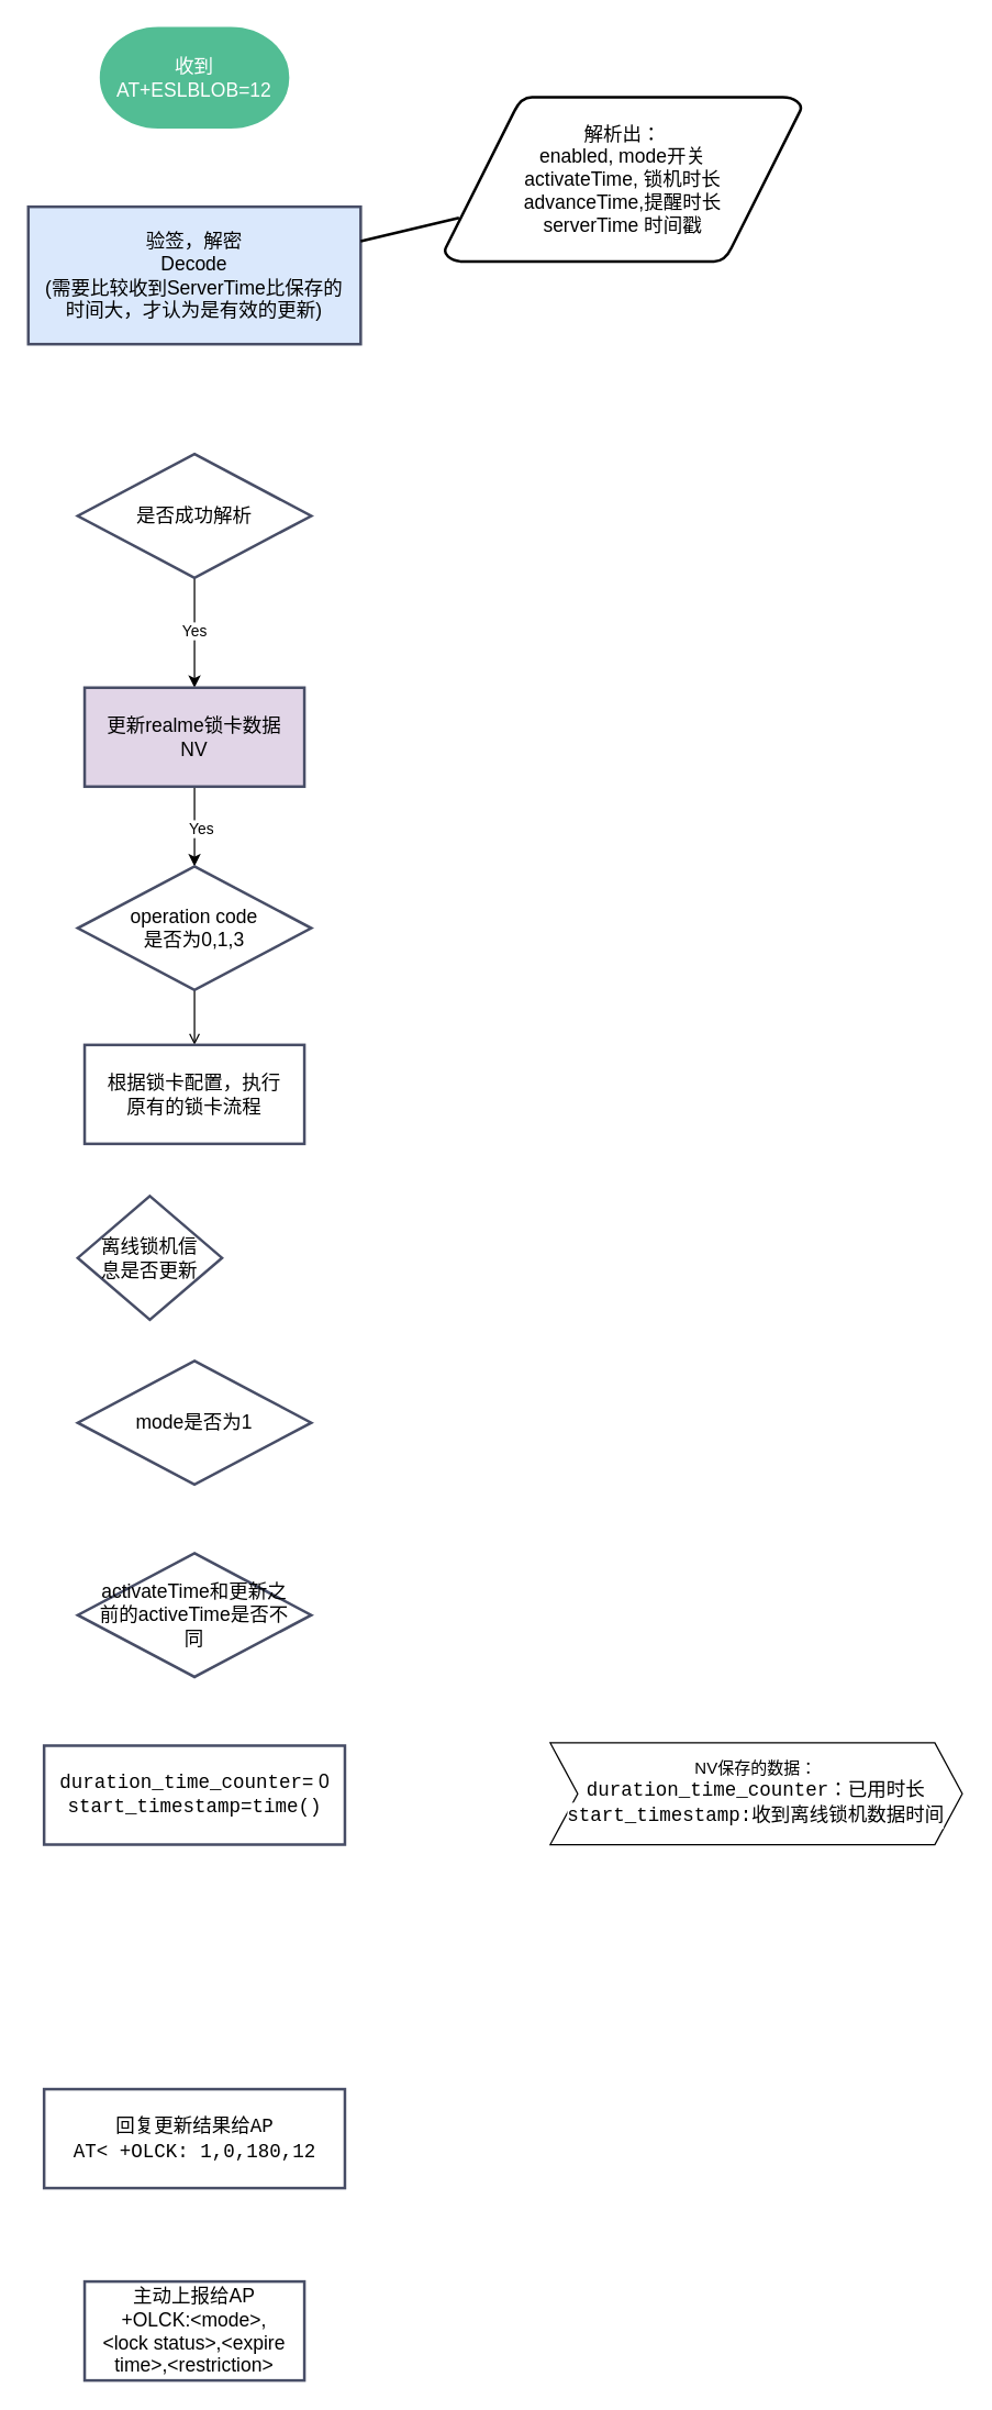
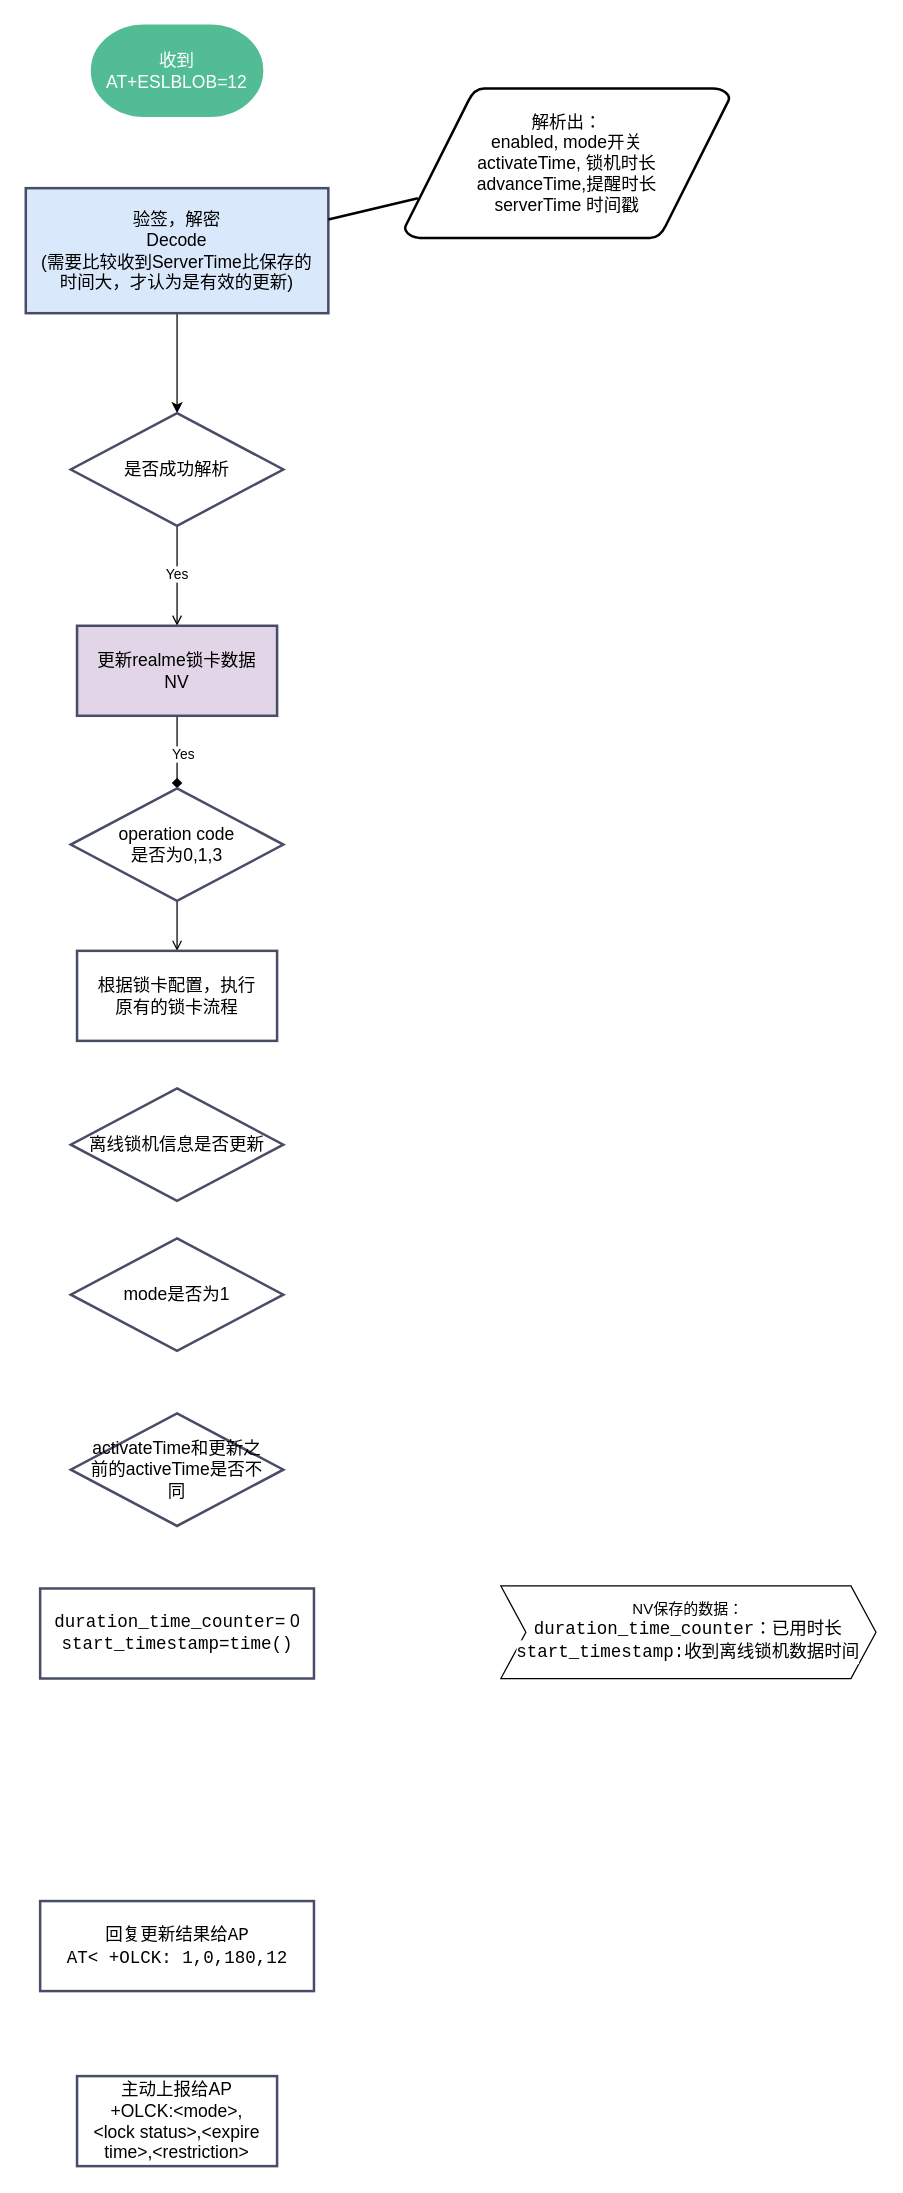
  <mxCell id="0" />
  <mxCell id="1" parent="0" />
  <mxCell id="2" value="收到AT+ESLBLOB=12" style="fontSize=14;zwfType=basicShape;strokeWidth=2;html=1;shape=mxgraph.flowchart.terminator;whiteSpace=wrap;strokeColor=#52BD94;fontColor=#FFFFFF;fillColor=#52BD94;" vertex="1" parent="1"><mxGeometry x="73" y="20" width="136" height="72" as="geometry" /></mxCell>
+ <mxCell id="3" value="" style="edgeStyle=orthogonalEdgeStyle;rounded=0;orthogonalLoop=1;jettySize=auto;html=1;" edge="1" parent="1" source="4" target="9"><mxGeometry relative="1" as="geometry" /></mxCell>
  <mxCell id="4" value="验签，解密&lt;br&gt;Decode&lt;br&gt;(需要比较收到ServerTime比保存的时间大，才认为是有效的更新)" style="fontSize=14;spacingLeft=10;spacingRight=10;zwfType=basicShape;rounded=0;strokeWidth=2;strokeColor=#474D66;whiteSpace=wrap;html=1;fillColor=#dae8fc;" vertex="1" parent="1"><mxGeometry x="20" y="150" width="242" height="100" as="geometry" /></mxCell>
  <mxCell id="5" value="&lt;span&gt;解析出：&lt;/span&gt;&lt;br&gt;&lt;span&gt;enabled, mode开关&lt;br&gt;activateTime, 锁机时长&lt;br&gt;advanceTime,提醒时长&lt;br&gt;serverTime 时间戳&lt;/span&gt;" style="fontSize=14;spacingLeft=10;spacingRight=10;zwfType=basicShape;shape=mxgraph.flowchart.data;html=1;strokeWidth=2;perimeter=parallelogramPerimeter;whiteSpace=wrap;rounded=1;arcSize=12;size=0.23;" vertex="1" parent="1"><mxGeometry x="323" y="70" width="260" height="120" as="geometry" /></mxCell>
  <mxCell id="6" value="" style="spacingLeft=10;spacingRight=10;zwfType=line;endArrow=none;html=1;startSize=14;endSize=14;strokeLinecap=round;sourcePerimeterSpacing=8;targetPerimeterSpacing=8;strokeWidth=2;exitX=1;exitY=0.25;exitDx=0;exitDy=0;" edge="1" parent="1" source="4" target="5"><mxGeometry width="160" height="10" relative="1" as="geometry"><mxPoint x="273" y="180" as="sourcePoint" /><mxPoint x="433" y="170" as="targetPoint" /></mxGeometry></mxCell>
- <mxCell id="7" value="" style="edgeStyle=orthogonalEdgeStyle;rounded=0;orthogonalLoop=1;jettySize=auto;html=1;" edge="1" parent="1" source="9" target="12"><mxGeometry relative="1" as="geometry" /></mxCell>
+ <mxCell id="7" value="" style="edgeStyle=orthogonalEdgeStyle;rounded=0;orthogonalLoop=1;jettySize=auto;html=1;endArrow=open;" edge="1" parent="1" source="9" target="12"><mxGeometry relative="1" as="geometry" /></mxCell>
  <mxCell id="8" value="Yes" style="edgeLabel;html=1;align=center;verticalAlign=middle;resizable=0;points=[];" vertex="1" connectable="0" parent="7"><mxGeometry x="-0.058" y="-1" relative="1" as="geometry"><mxPoint as="offset" /></mxGeometry></mxCell>
  <mxCell id="9" value="是否成功解析" style="fontSize=14;spacingLeft=10;spacingRight=10;zwfType=basicShape;strokeWidth=2;rhombus;whiteSpace=wrap;html=1;strokeColor=#474D66;" vertex="1" parent="1"><mxGeometry x="56" y="330" width="170" height="90" as="geometry" /></mxCell>
- <mxCell id="10" value="" style="edgeStyle=orthogonalEdgeStyle;rounded=0;orthogonalLoop=1;jettySize=auto;html=1;" edge="1" parent="1" source="12" target="14"><mxGeometry relative="1" as="geometry" /></mxCell>
+ <mxCell id="10" value="" style="edgeStyle=orthogonalEdgeStyle;rounded=0;orthogonalLoop=1;jettySize=auto;html=1;endArrow=diamond;" edge="1" parent="1" source="12" target="14"><mxGeometry relative="1" as="geometry" /></mxCell>
  <mxCell id="11" value="Yes" style="edgeLabel;html=1;align=center;verticalAlign=middle;resizable=0;points=[];" vertex="1" connectable="0" parent="10"><mxGeometry x="0.045" y="4" relative="1" as="geometry"><mxPoint as="offset" /></mxGeometry></mxCell>
  <mxCell id="12" value="更新realme锁卡数据NV" style="fontSize=14;spacingLeft=10;spacingRight=10;zwfType=basicShape;rounded=0;strokeWidth=2;strokeColor=#474D66;whiteSpace=wrap;html=1;fillColor=#e1d5e7;" vertex="1" parent="1"><mxGeometry x="61" y="500" width="160" height="72" as="geometry" /></mxCell>
  <mxCell id="13" style="edgeStyle=orthogonalEdgeStyle;rounded=0;orthogonalLoop=1;jettySize=auto;html=1;exitX=0.5;exitY=1;exitDx=0;exitDy=0;entryX=0.5;entryY=0;entryDx=0;entryDy=0;endArrow=open;" edge="1" parent="1" source="14" target="17"><mxGeometry relative="1" as="geometry" /></mxCell>
  <mxCell id="14" value="operation code&lt;br&gt;是否为0,1,3" style="fontSize=14;spacingLeft=10;spacingRight=10;zwfType=basicShape;strokeWidth=2;rhombus;whiteSpace=wrap;html=1;strokeColor=#474D66;" vertex="1" parent="1"><mxGeometry x="56" y="630" width="170" height="90" as="geometry" /></mxCell>
- <mxCell id="15" value="离线锁机信息是否更新" style="fontSize=14;spacingLeft=10;spacingRight=10;zwfType=basicShape;strokeWidth=2;rhombus;whiteSpace=wrap;html=1;strokeColor=#474D66;" vertex="1" parent="1"><mxGeometry x="56" y="870" width="105" height="90" as="geometry" /></mxCell>
+ <mxCell id="15" value="离线锁机信息是否更新" style="fontSize=14;spacingLeft=10;spacingRight=10;zwfType=basicShape;strokeWidth=2;rhombus;whiteSpace=wrap;html=1;strokeColor=#474D66;" vertex="1" parent="1"><mxGeometry x="56" y="870" width="170" height="90" as="geometry" /></mxCell>
  <mxCell id="16" value="&lt;span style=&quot;background-color: rgb(255, 255, 255); font-family: Consolas, &amp;quot;Courier New&amp;quot;, monospace; white-space: pre;&quot;&gt;duration_time_counter&lt;/span&gt;= 0&lt;div&gt;&lt;div style=&quot;background-color: rgb(255, 255, 255); font-family: Consolas, &amp;quot;Courier New&amp;quot;, monospace; line-height: 19px; white-space: pre;&quot;&gt;start_timestamp=time()&lt;/div&gt;&lt;/div&gt;" style="fontSize=14;spacingLeft=10;spacingRight=10;zwfType=basicShape;rounded=0;strokeWidth=2;strokeColor=#474D66;whiteSpace=wrap;html=1;" vertex="1" parent="1"><mxGeometry x="31.5" y="1270" width="219" height="72" as="geometry" /></mxCell>
  <mxCell id="17" value="根据锁卡配置，执行原有的锁卡流程" style="fontSize=14;spacingLeft=10;spacingRight=10;zwfType=basicShape;rounded=0;strokeWidth=2;strokeColor=#474D66;whiteSpace=wrap;html=1;" vertex="1" parent="1"><mxGeometry x="61" y="760" width="160" height="72" as="geometry" /></mxCell>
  <mxCell id="18" value="mode是否为1" style="fontSize=14;spacingLeft=10;spacingRight=10;zwfType=basicShape;strokeWidth=2;rhombus;whiteSpace=wrap;html=1;strokeColor=#474D66;" vertex="1" parent="1"><mxGeometry x="56" y="990" width="170" height="90" as="geometry" /></mxCell>
  <mxCell id="19" value="activateTime和更新之前的activeTime是否不同" style="fontSize=14;spacingLeft=10;spacingRight=10;zwfType=basicShape;strokeWidth=2;rhombus;whiteSpace=wrap;html=1;strokeColor=#474D66;" vertex="1" parent="1"><mxGeometry x="56" y="1130" width="170" height="90" as="geometry" /></mxCell>
  <mxCell id="20" value="&lt;font face=&quot;Consolas, Courier New, monospace&quot;&gt;&lt;span style=&quot;white-space: pre; background-color: rgb(255, 255, 255);&quot;&gt;回复更新结果给AP&lt;/span&gt;&lt;/font&gt;&lt;div&gt;&lt;font face=&quot;Consolas, Courier New, monospace&quot;&gt;&lt;span style=&quot;background-color: rgb(255, 255, 255);&quot;&gt;&lt;span style=&quot;white-space: pre;&quot;&gt;AT&amp;lt; +OLCK: 1,0,180,12&lt;/span&gt;&lt;br&gt;&lt;/span&gt;&lt;/font&gt;&lt;/div&gt;" style="fontSize=14;spacingLeft=10;spacingRight=10;zwfType=basicShape;rounded=0;strokeWidth=2;strokeColor=#474D66;whiteSpace=wrap;html=1;" vertex="1" parent="1"><mxGeometry x="31.5" y="1520" width="219" height="72" as="geometry" /></mxCell>
  <mxCell id="21" value="主动上报给AP&lt;div&gt;+OLCK:&amp;lt;mode&amp;gt;,&amp;lt;lock status&amp;gt;,&amp;lt;expire time&amp;gt;,&amp;lt;restriction&amp;gt;&lt;br&gt;&lt;/div&gt;" style="fontSize=14;spacingLeft=10;spacingRight=10;zwfType=basicShape;rounded=0;strokeWidth=2;strokeColor=#474D66;whiteSpace=wrap;html=1;" vertex="1" parent="1"><mxGeometry x="61" y="1660" width="160" height="72" as="geometry" /></mxCell>
  <mxCell id="22" value="NV保存的数据：&lt;div&gt;&lt;span style=&quot;font-size: 14px; background-color: rgb(255, 255, 255); font-family: Consolas, &amp;quot;Courier New&amp;quot;, monospace; white-space: pre;&quot;&gt;duration_time_counter&lt;/span&gt;&lt;span style=&quot;font-size: 14px;&quot;&gt;：已用时长&lt;/span&gt;&lt;div style=&quot;font-size: 14px;&quot;&gt;&lt;div style=&quot;background-color: rgb(255, 255, 255); font-family: Consolas, &amp;quot;Courier New&amp;quot;, monospace; line-height: 19px; white-space: pre;&quot;&gt;start_timestamp:收到离线锁机数据时间&lt;/div&gt;&lt;/div&gt;&lt;/div&gt;" style="shape=step;perimeter=stepPerimeter;whiteSpace=wrap;html=1;fixedSize=1;" vertex="1" parent="1"><mxGeometry x="400" y="1268" width="300" height="74" as="geometry" /></mxCell>
